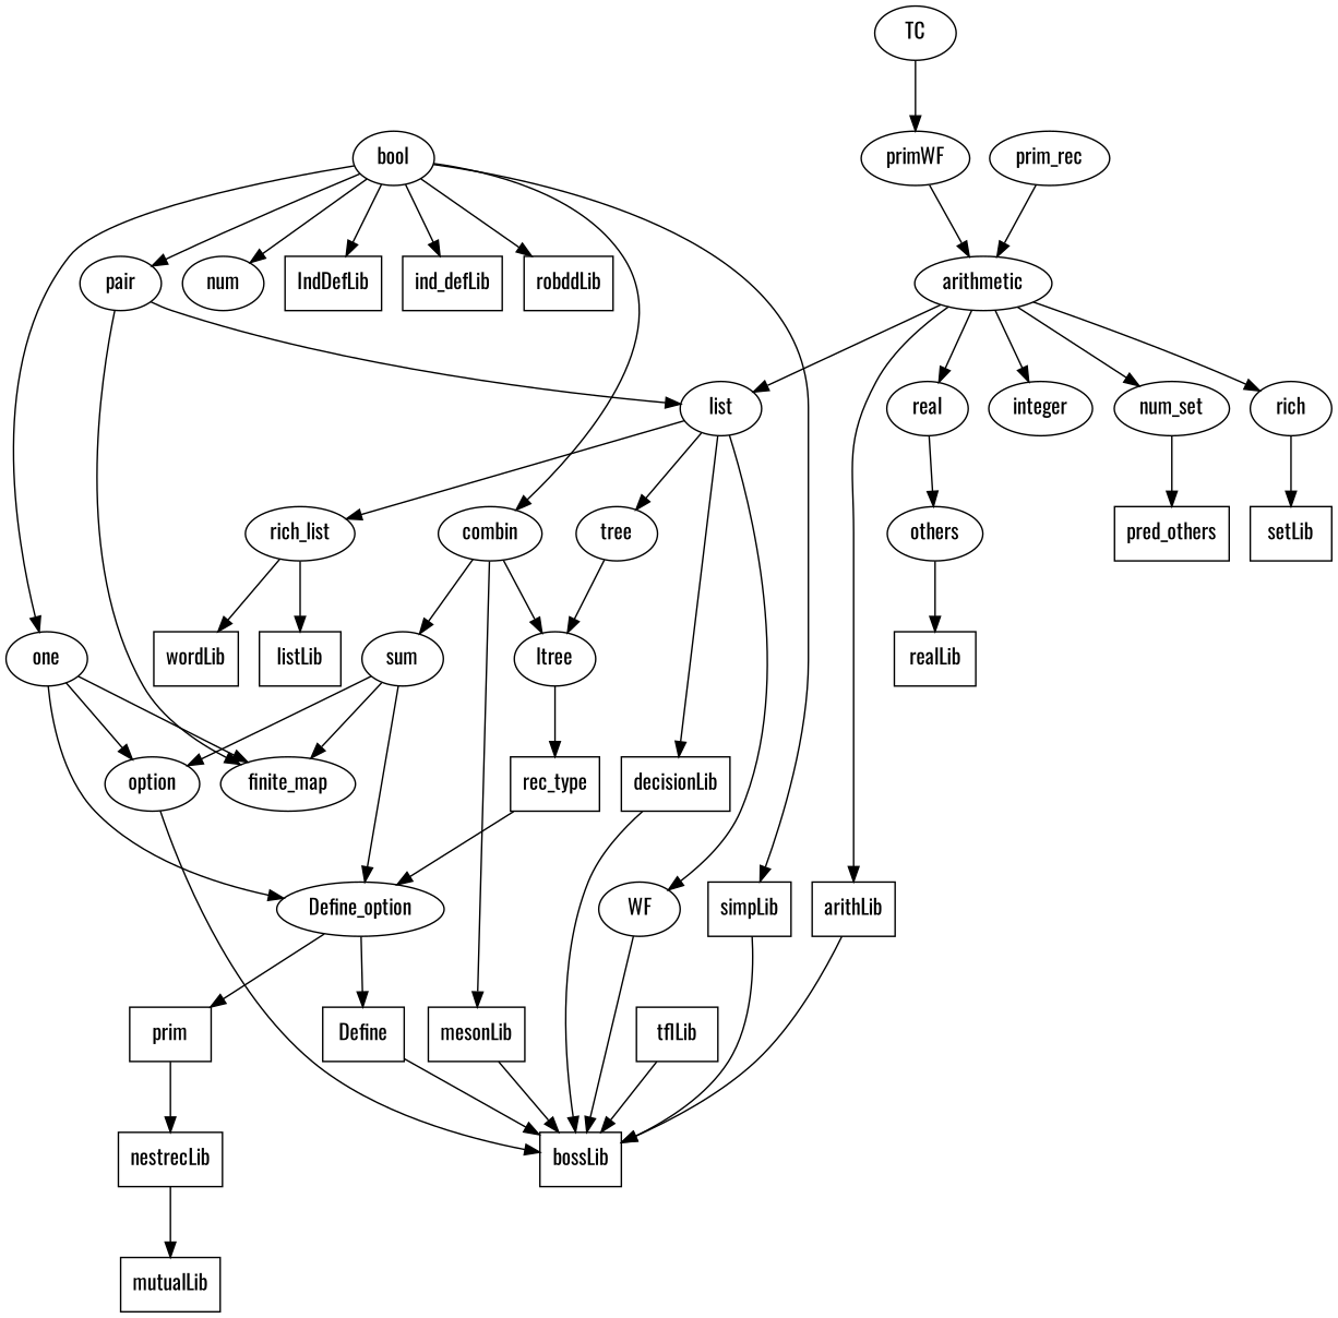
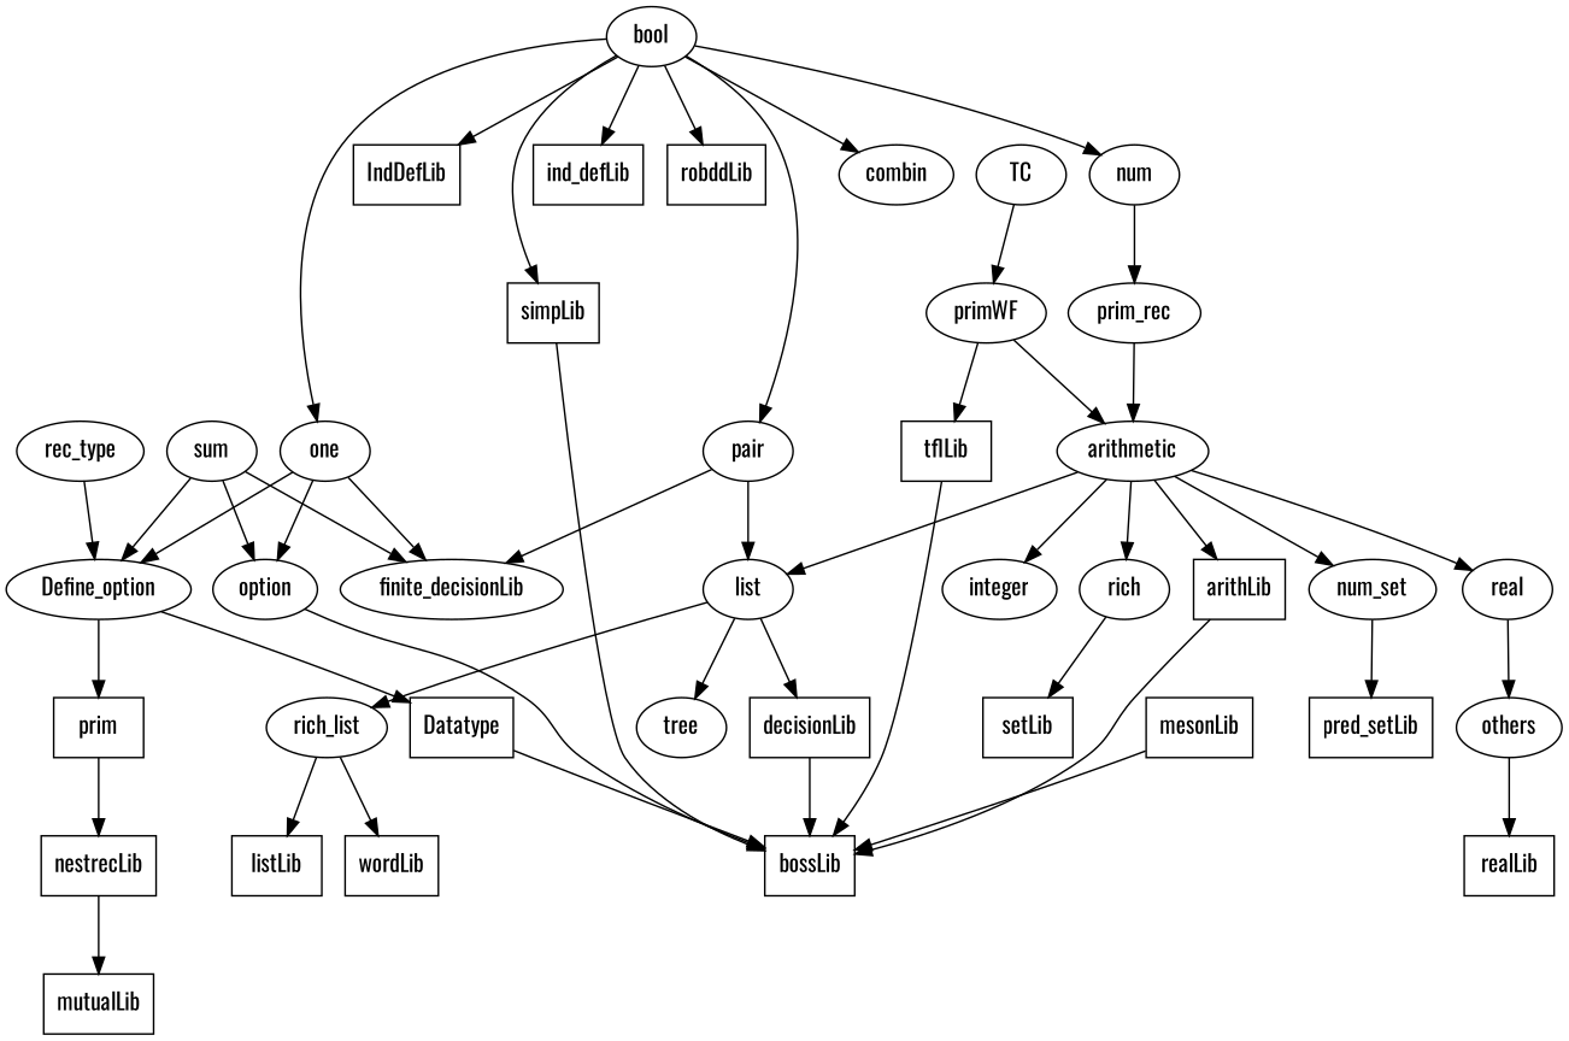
  digraph {
    fontname=Oswald
    nodesep=0.20
    ranksep=0.65
    node [fontname=Oswald]
    edge [fontname=Oswald]
    bool
    combin
    pair
    one
    num
    IndDefLib [shape=box]
    ind_defLib [shape=box]
    robddLib [shape=box]
    simpLib [shape=box]
    sum
-   ltree
    mesonLib [shape=box]
-   finite_map
+   finite_map [label=finite_decisionLib]
    list
    option
    n16 [label=Define_option]
    prim_rec
    bossLib [shape=box]
    TC
    primWF
-   rec_type [shape=box]
+   rec_type
    rich_list
    decisionLib [shape=box]
    tree
-   WF
    n26 [label=prim shape=box]
-   Datatype [shape=box label=Define]
+   Datatype [shape=box]
    arithmetic
    tflLib [shape=box]
    real
    n31 [label=num_set]
    integer
    n33 [label=rich]
    arithLib [shape=box]
    others
-   pred_setLib [shape=box label=pred_others]
+   pred_setLib [shape=box]
    setLib [shape=box]
    listLib [shape=box]
    wordLib [shape=box]
    realLib [shape=box]
    nestrecLib [shape=box]
    mutualLib [shape=box]
    bool -> combin
    bool -> pair
    bool -> one
    bool -> num
    bool -> IndDefLib
    bool -> ind_defLib
    bool -> robddLib
    bool -> simpLib
-   combin -> sum
-   combin -> ltree
-   combin -> mesonLib
    pair -> finite_map
    pair -> list
    one -> finite_map
    one -> option
    one -> n16
+   num -> prim_rec
    simpLib -> bossLib
    sum -> finite_map
    sum -> option
    sum -> n16
-   ltree -> rec_type
    mesonLib -> bossLib
    list -> rich_list
    list -> decisionLib
    list -> tree
-   list -> WF
    option -> bossLib
    n16 -> n26
    n16 -> Datatype
    prim_rec -> arithmetic
    TC -> primWF
    primWF -> arithmetic
+   primWF -> tflLib
    rec_type -> n16
    rich_list -> listLib
    rich_list -> wordLib
    decisionLib -> bossLib
-   tree -> ltree
-   WF -> bossLib
    n26 -> nestrecLib
    Datatype -> bossLib
    arithmetic -> list
    arithmetic -> real
    arithmetic -> n31
    arithmetic -> integer
    arithmetic -> n33
    arithmetic -> arithLib
    tflLib -> bossLib
    real -> others
    n31 -> pred_setLib
    n33 -> setLib
    arithLib -> bossLib
    others -> realLib
    nestrecLib -> mutualLib
  }
